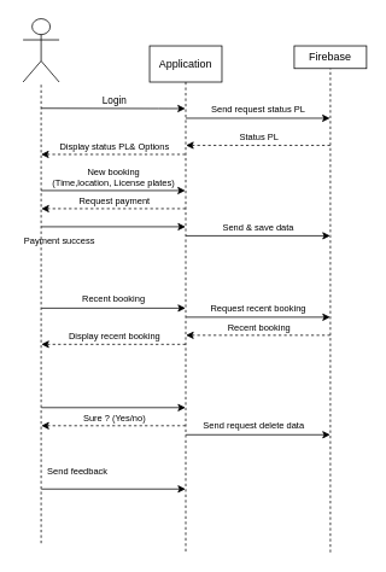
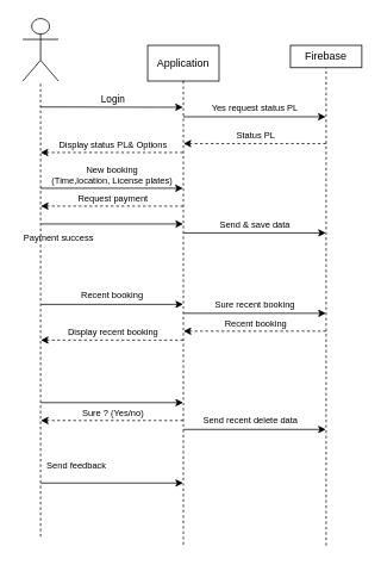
  <mxCell id="0" />
  <mxCell id="1" parent="0" />
  <mxCell id="2" value="Application" style="shape=umlLifeline;perimeter=lifelinePerimeter;container=1;collapsible=0;recursiveResize=0;rounded=0;shadow=0;strokeWidth=1;" parent="1" vertex="1"><mxGeometry x="165" y="50" width="80" height="560" as="geometry" /></mxCell>
  <mxCell id="3" value="Firebase" style="rounded=0;whiteSpace=wrap;html=1;" vertex="1" parent="1"><mxGeometry x="325" y="50" width="80" height="25" as="geometry" /></mxCell>
  <mxCell id="4" value="" style="shape=umlActor;verticalLabelPosition=bottom;verticalAlign=top;html=1;" vertex="1" parent="1"><mxGeometry x="25" y="20" width="40" height="70" as="geometry" /></mxCell>
  <mxCell id="5" value="" style="endArrow=none;dashed=1;html=1;" edge="1" parent="1" target="4"><mxGeometry width="50" height="50" relative="1" as="geometry"><mxPoint x="45" y="600" as="sourcePoint" /><mxPoint x="50" y="110" as="targetPoint" /></mxGeometry></mxCell>
  <mxCell id="6" value="" style="endArrow=none;dashed=1;html=1;entryX=0.5;entryY=1;entryDx=0;entryDy=0;" edge="1" parent="1" target="3"><mxGeometry width="50" height="50" relative="1" as="geometry"><mxPoint x="365" y="610" as="sourcePoint" /><mxPoint x="325" y="210" as="targetPoint" /></mxGeometry></mxCell>
  <mxCell id="7" value="" style="endArrow=classic;html=1;" edge="1" parent="1"><mxGeometry width="50" height="50" relative="1" as="geometry"><mxPoint x="45" y="119" as="sourcePoint" /><mxPoint x="204.5" y="119.31" as="targetPoint" /><Array as="points"><mxPoint x="175" y="119.31" /></Array></mxGeometry></mxCell>
  <mxCell id="8" value="Login" style="edgeLabel;html=1;align=center;verticalAlign=middle;resizable=0;points=[];" vertex="1" connectable="0" parent="7"><mxGeometry x="-0.203" y="-2" relative="1" as="geometry"><mxPoint x="16.58" y="-12" as="offset" /></mxGeometry></mxCell>
  <mxCell id="9" value="" style="endArrow=classic;html=1;dashed=1;" edge="1" parent="1"><mxGeometry width="50" height="50" relative="1" as="geometry"><mxPoint x="204.5" y="170" as="sourcePoint" /><mxPoint x="45" y="170" as="targetPoint" /></mxGeometry></mxCell>
  <mxCell id="10" value="Display status PL&amp;amp; Options" style="edgeLabel;html=1;align=center;verticalAlign=middle;resizable=0;points=[];fontSize=10;" vertex="1" connectable="0" parent="9"><mxGeometry x="0.13" y="-2" relative="1" as="geometry"><mxPoint x="10.79" y="-8" as="offset" /></mxGeometry></mxCell>
  <mxCell id="11" value="" style="endArrow=classic;html=1;" edge="1" parent="1" target="2"><mxGeometry width="50" height="50" relative="1" as="geometry"><mxPoint x="45" y="210" as="sourcePoint" /><mxPoint x="205" y="220" as="targetPoint" /></mxGeometry></mxCell>
  <mxCell id="12" value="" style="endArrow=classic;html=1;" edge="1" parent="1"><mxGeometry width="50" height="50" relative="1" as="geometry"><mxPoint x="205" y="130" as="sourcePoint" /><mxPoint x="364.5" y="130" as="targetPoint" /></mxGeometry></mxCell>
- <mxCell id="13" value="Send request status PL" style="text;html=1;align=center;verticalAlign=middle;resizable=0;points=[];autosize=1;fontSize=10;" vertex="1" parent="1"><mxGeometry x="225" y="110" width="120" height="20" as="geometry" /></mxCell>
+ <mxCell id="13" value="Yes request status PL" style="text;html=1;align=center;verticalAlign=middle;resizable=0;points=[];autosize=1;fontSize=10;" vertex="1" parent="1"><mxGeometry x="225" y="110" width="120" height="20" as="geometry" /></mxCell>
  <mxCell id="14" value="" style="endArrow=classic;html=1;dashed=1;" edge="1" parent="1"><mxGeometry width="50" height="50" relative="1" as="geometry"><mxPoint x="364.75" y="160" as="sourcePoint" /><mxPoint x="205.25" y="160" as="targetPoint" /></mxGeometry></mxCell>
  <mxCell id="15" value="Status PL" style="edgeLabel;html=1;align=center;verticalAlign=middle;resizable=0;points=[];fontSize=10;" vertex="1" connectable="0" parent="14"><mxGeometry x="0.13" y="-2" relative="1" as="geometry"><mxPoint x="10.79" y="-8" as="offset" /></mxGeometry></mxCell>
  <mxCell id="16" value="&lt;font style=&quot;font-size: 10px&quot;&gt;New booking &lt;br&gt;(Time,location, License plates)&lt;/font&gt;" style="text;html=1;align=center;verticalAlign=middle;resizable=0;points=[];autosize=1;fontSize=10;" vertex="1" parent="1"><mxGeometry x="50" y="180" width="150" height="30" as="geometry" /></mxCell>
  <mxCell id="17" value="" style="endArrow=classic;html=1;" edge="1" parent="1"><mxGeometry width="50" height="50" relative="1" as="geometry"><mxPoint x="205.25" y="260" as="sourcePoint" /><mxPoint x="364.75" y="260" as="targetPoint" /></mxGeometry></mxCell>
  <mxCell id="18" value="Send &amp;amp; save data" style="text;html=1;align=center;verticalAlign=middle;resizable=0;points=[];autosize=1;fontSize=10;" vertex="1" parent="1"><mxGeometry x="240" y="240" width="90" height="20" as="geometry" /></mxCell>
  <mxCell id="19" value="" style="endArrow=classic;html=1;dashed=1;" edge="1" parent="1"><mxGeometry width="50" height="50" relative="1" as="geometry"><mxPoint x="204.75" y="230" as="sourcePoint" /><mxPoint x="45.25" y="230" as="targetPoint" /></mxGeometry></mxCell>
  <mxCell id="20" value="&lt;span style=&quot;font-size: 10px&quot;&gt;Request payment&lt;/span&gt;" style="edgeLabel;html=1;align=center;verticalAlign=middle;resizable=0;points=[];fontSize=10;" vertex="1" connectable="0" parent="19"><mxGeometry x="0.13" y="-2" relative="1" as="geometry"><mxPoint x="10.79" y="-8" as="offset" /></mxGeometry></mxCell>
  <mxCell id="21" value="" style="endArrow=classic;html=1;" edge="1" parent="1"><mxGeometry width="50" height="50" relative="1" as="geometry"><mxPoint x="45.25" y="250" as="sourcePoint" /><mxPoint x="204.75" y="250" as="targetPoint" /></mxGeometry></mxCell>
  <mxCell id="22" value="Payment success" style="text;html=1;align=center;verticalAlign=middle;resizable=0;points=[];autosize=1;fontSize=10;" vertex="1" parent="1"><mxGeometry x="20" y="255" width="90" height="20" as="geometry" /></mxCell>
  <mxCell id="23" value="" style="endArrow=classic;html=1;" edge="1" parent="1"><mxGeometry width="50" height="50" relative="1" as="geometry"><mxPoint x="45.25" y="340" as="sourcePoint" /><mxPoint x="204.75" y="340" as="targetPoint" /></mxGeometry></mxCell>
  <mxCell id="24" value="Recent booking" style="text;html=1;align=center;verticalAlign=middle;resizable=0;points=[];autosize=1;fontSize=10;" vertex="1" parent="1"><mxGeometry x="80" y="320" width="90" height="20" as="geometry" /></mxCell>
  <mxCell id="25" value="" style="endArrow=classic;html=1;" edge="1" parent="1"><mxGeometry width="50" height="50" relative="1" as="geometry"><mxPoint x="205.25" y="350" as="sourcePoint" /><mxPoint x="364.75" y="350" as="targetPoint" /></mxGeometry></mxCell>
- <mxCell id="26" value="Request recent booking" style="text;html=1;align=center;verticalAlign=middle;resizable=0;points=[];autosize=1;fontSize=10;" vertex="1" parent="1"><mxGeometry x="225" y="330" width="120" height="20" as="geometry" /></mxCell>
+ <mxCell id="26" value="Sure recent booking" style="text;html=1;align=center;verticalAlign=middle;resizable=0;points=[];autosize=1;fontSize=10;" vertex="1" parent="1"><mxGeometry x="225" y="330" width="120" height="20" as="geometry" /></mxCell>
  <mxCell id="27" value="" style="endArrow=classic;html=1;dashed=1;" edge="1" parent="1"><mxGeometry width="50" height="50" relative="1" as="geometry"><mxPoint x="364.75" y="370" as="sourcePoint" /><mxPoint x="205.25" y="370" as="targetPoint" /></mxGeometry></mxCell>
  <mxCell id="28" value="Recent booking" style="edgeLabel;html=1;align=center;verticalAlign=middle;resizable=0;points=[];fontSize=10;" vertex="1" connectable="0" parent="27"><mxGeometry x="0.13" y="-2" relative="1" as="geometry"><mxPoint x="10.79" y="-8" as="offset" /></mxGeometry></mxCell>
  <mxCell id="29" value="" style="endArrow=classic;html=1;dashed=1;" edge="1" parent="1"><mxGeometry width="50" height="50" relative="1" as="geometry"><mxPoint x="204.75" y="380" as="sourcePoint" /><mxPoint x="45.25" y="380" as="targetPoint" /></mxGeometry></mxCell>
  <mxCell id="30" value="Display recent booking" style="edgeLabel;html=1;align=center;verticalAlign=middle;resizable=0;points=[];fontSize=10;" vertex="1" connectable="0" parent="29"><mxGeometry x="0.13" y="-2" relative="1" as="geometry"><mxPoint x="10.79" y="-8" as="offset" /></mxGeometry></mxCell>
  <mxCell id="31" value="" style="endArrow=classic;html=1;" edge="1" parent="1"><mxGeometry width="50" height="50" relative="1" as="geometry"><mxPoint x="45.25" y="450" as="sourcePoint" /><mxPoint x="204.75" y="450" as="targetPoint" /></mxGeometry></mxCell>
  <mxCell id="32" value="" style="endArrow=classic;html=1;dashed=1;" edge="1" parent="1"><mxGeometry width="50" height="50" relative="1" as="geometry"><mxPoint x="204.75" y="470" as="sourcePoint" /><mxPoint x="45.25" y="470" as="targetPoint" /></mxGeometry></mxCell>
  <mxCell id="33" value="Sure ? (Yes/no)" style="edgeLabel;html=1;align=center;verticalAlign=middle;resizable=0;points=[];fontSize=10;" vertex="1" connectable="0" parent="32"><mxGeometry x="0.13" y="-2" relative="1" as="geometry"><mxPoint x="10.79" y="-8" as="offset" /></mxGeometry></mxCell>
  <mxCell id="34" value="" style="endArrow=classic;html=1;" edge="1" parent="1"><mxGeometry width="50" height="50" relative="1" as="geometry"><mxPoint x="205.25" y="480" as="sourcePoint" /><mxPoint x="364.75" y="480" as="targetPoint" /></mxGeometry></mxCell>
- <mxCell id="35" value="Send request delete data" style="text;html=1;align=center;verticalAlign=middle;resizable=0;points=[];autosize=1;fontSize=10;" vertex="1" parent="1"><mxGeometry x="215" y="460" width="130" height="20" as="geometry" /></mxCell>
+ <mxCell id="35" value="Send recent delete data" style="text;html=1;align=center;verticalAlign=middle;resizable=0;points=[];autosize=1;fontSize=10;" vertex="1" parent="1"><mxGeometry x="215" y="460" width="130" height="20" as="geometry" /></mxCell>
  <mxCell id="36" value="" style="endArrow=classic;html=1;" edge="1" parent="1"><mxGeometry width="50" height="50" relative="1" as="geometry"><mxPoint x="45.25" y="540" as="sourcePoint" /><mxPoint x="204.75" y="540" as="targetPoint" /></mxGeometry></mxCell>
  <mxCell id="37" value="Send feedback" style="text;html=1;align=center;verticalAlign=middle;resizable=0;points=[];autosize=1;fontSize=10;" vertex="1" parent="1"><mxGeometry x="45" y="510" width="80" height="20" as="geometry" /></mxCell>
